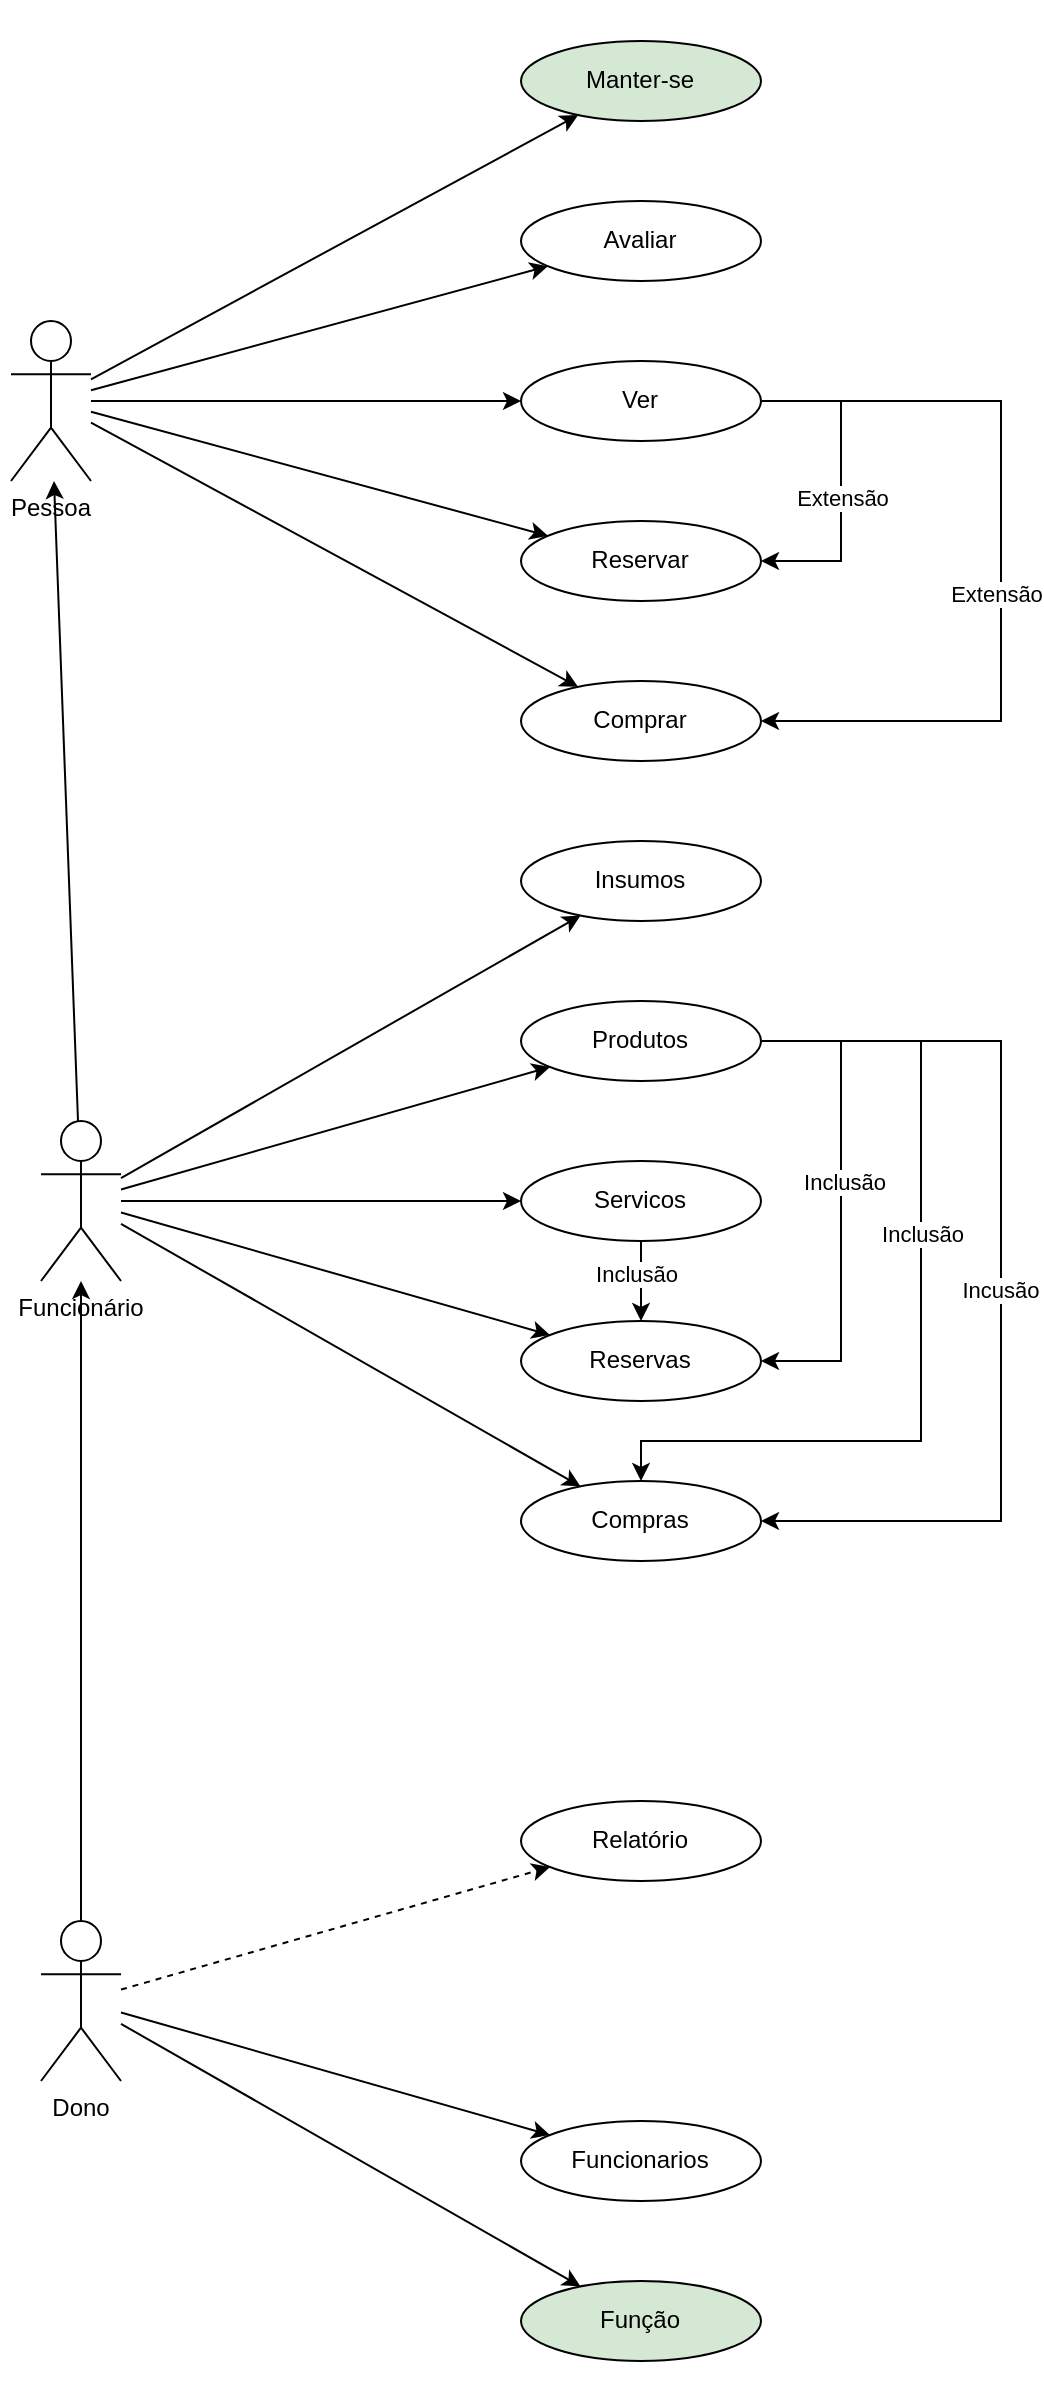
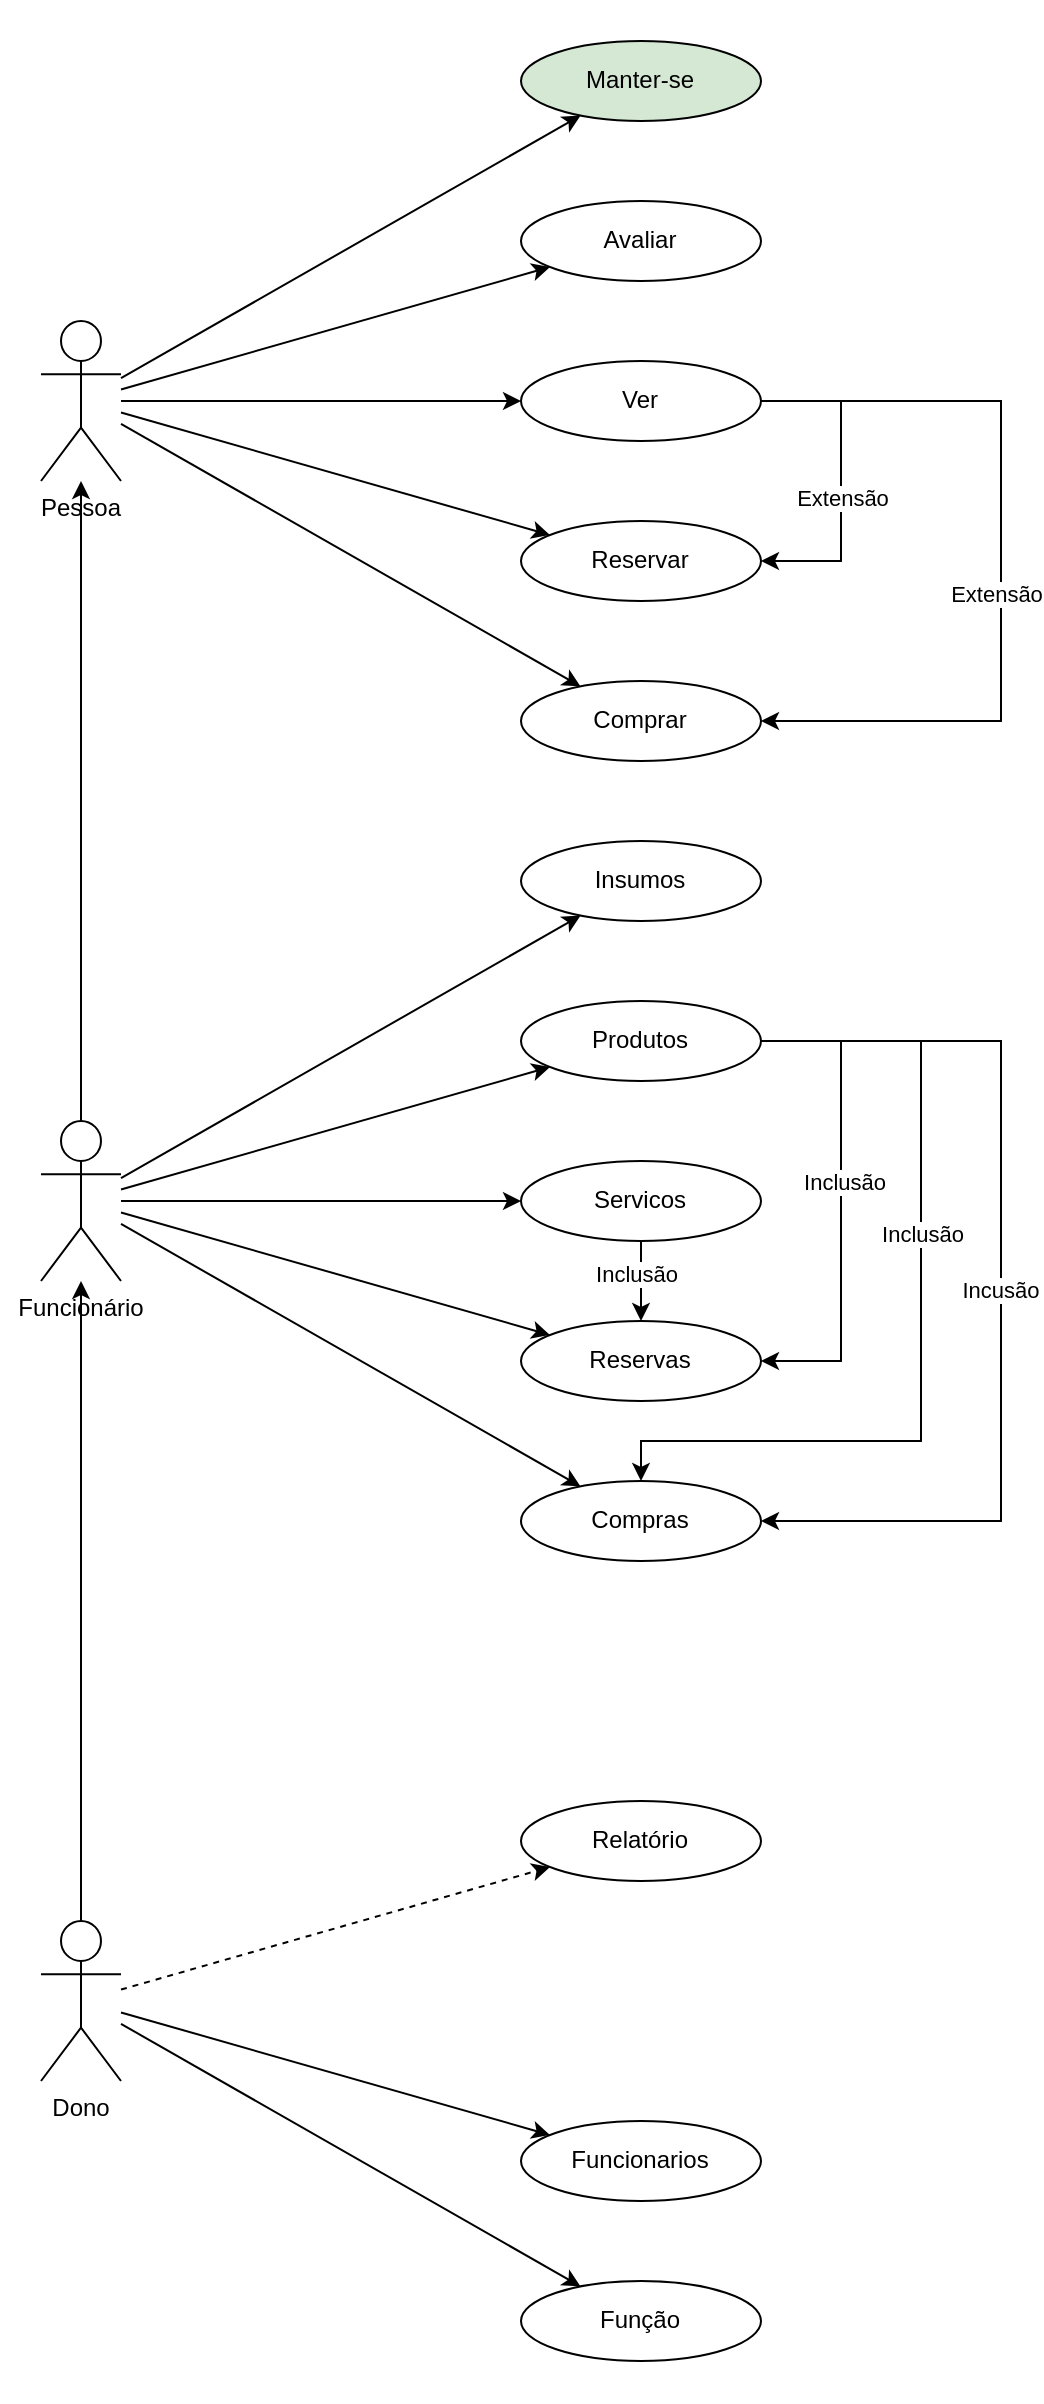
  <mxCell id="0" />
  <mxCell id="1" parent="0" />
  <mxCell id="2" style="rounded=0;orthogonalLoop=1;jettySize=auto;html=1;" edge="1" parent="1" source="7" target="28"><mxGeometry relative="1" as="geometry" /></mxCell>
  <mxCell id="3" style="rounded=0;orthogonalLoop=1;jettySize=auto;html=1;" edge="1" parent="1" source="7" target="20"><mxGeometry relative="1" as="geometry" /></mxCell>
  <mxCell id="4" style="rounded=0;orthogonalLoop=1;jettySize=auto;html=1;" edge="1" parent="1" source="7" target="21"><mxGeometry relative="1" as="geometry" /></mxCell>
  <mxCell id="5" style="rounded=0;orthogonalLoop=1;jettySize=auto;html=1;" edge="1" parent="1" source="7" target="27"><mxGeometry relative="1" as="geometry" /></mxCell>
  <mxCell id="6" style="rounded=0;orthogonalLoop=1;jettySize=auto;html=1;" edge="1" parent="1" source="7" target="26"><mxGeometry relative="1" as="geometry" /></mxCell>
- <mxCell id="7" value="Pessoa" style="shape=umlActor;verticalLabelPosition=bottom;verticalAlign=top;html=1;outlineConnect=0;" parent="1" vertex="1"><mxGeometry x="5" y="160" width="40" height="80" as="geometry" /></mxCell>
+ <mxCell id="7" value="Pessoa" style="shape=umlActor;verticalLabelPosition=bottom;verticalAlign=top;html=1;outlineConnect=0;" parent="1" vertex="1"><mxGeometry x="20" y="160" width="40" height="80" as="geometry" /></mxCell>
  <mxCell id="8" style="rounded=0;orthogonalLoop=1;jettySize=auto;html=1;exitX=0.5;exitY=0;exitDx=0;exitDy=0;exitPerimeter=0;" parent="1" source="12" target="19" edge="1"><mxGeometry relative="1" as="geometry" /></mxCell>
  <mxCell id="9" style="rounded=0;orthogonalLoop=1;jettySize=auto;html=1;" edge="1" parent="1" source="12" target="42"><mxGeometry relative="1" as="geometry" /></mxCell>
  <mxCell id="10" style="rounded=0;orthogonalLoop=1;jettySize=auto;html=1;dashed=1;" edge="1" parent="1" source="12" target="43"><mxGeometry relative="1" as="geometry" /></mxCell>
  <mxCell id="11" style="rounded=0;orthogonalLoop=1;jettySize=auto;html=1;" edge="1" parent="1" source="12" target="44"><mxGeometry relative="1" as="geometry" /></mxCell>
  <mxCell id="12" value="Dono" style="shape=umlActor;verticalLabelPosition=bottom;verticalAlign=top;html=1;outlineConnect=0;" parent="1" vertex="1"><mxGeometry x="20" y="960" width="40" height="80" as="geometry" /></mxCell>
  <mxCell id="13" style="rounded=0;orthogonalLoop=1;jettySize=auto;html=1;" parent="1" source="19" target="7" edge="1"><mxGeometry relative="1" as="geometry" /></mxCell>
  <mxCell id="14" style="rounded=0;orthogonalLoop=1;jettySize=auto;html=1;" edge="1" parent="1" source="19" target="29"><mxGeometry relative="1" as="geometry" /></mxCell>
  <mxCell id="15" style="rounded=0;orthogonalLoop=1;jettySize=auto;html=1;" edge="1" parent="1" source="19" target="41"><mxGeometry relative="1" as="geometry" /></mxCell>
  <mxCell id="16" style="rounded=0;orthogonalLoop=1;jettySize=auto;html=1;" edge="1" parent="1" source="19" target="36"><mxGeometry relative="1" as="geometry" /></mxCell>
  <mxCell id="17" style="rounded=0;orthogonalLoop=1;jettySize=auto;html=1;" edge="1" parent="1" source="19" target="40"><mxGeometry relative="1" as="geometry" /></mxCell>
  <mxCell id="18" style="rounded=0;orthogonalLoop=1;jettySize=auto;html=1;" edge="1" parent="1" source="19" target="39"><mxGeometry relative="1" as="geometry" /></mxCell>
  <mxCell id="19" value="Funcionário" style="shape=umlActor;verticalLabelPosition=bottom;verticalAlign=top;html=1;outlineConnect=0;" parent="1" vertex="1"><mxGeometry x="20" y="560" width="40" height="80" as="geometry" /></mxCell>
  <mxCell id="20" value="Manter-se" style="ellipse;whiteSpace=wrap;html=1;fillColor=#d5e8d4;" vertex="1" parent="1"><mxGeometry x="260" y="20" width="120" height="40" as="geometry" /></mxCell>
  <mxCell id="21" value="Avaliar" style="ellipse;whiteSpace=wrap;html=1;" vertex="1" parent="1"><mxGeometry x="260" y="100" width="120" height="40" as="geometry" /></mxCell>
  <mxCell id="22" style="edgeStyle=orthogonalEdgeStyle;rounded=0;orthogonalLoop=1;jettySize=auto;html=1;" edge="1" parent="1" source="26" target="27"><mxGeometry relative="1" as="geometry"><Array as="points"><mxPoint x="420" y="200" /><mxPoint x="420" y="280" /></Array></mxGeometry></mxCell>
  <mxCell id="23" value="Extensão" style="edgeLabel;html=1;align=center;verticalAlign=middle;resizable=0;points=[];" vertex="1" connectable="0" parent="22"><mxGeometry x="0.106" relative="1" as="geometry"><mxPoint as="offset" /></mxGeometry></mxCell>
  <mxCell id="24" style="edgeStyle=orthogonalEdgeStyle;rounded=0;orthogonalLoop=1;jettySize=auto;html=1;" edge="1" parent="1" source="26" target="28"><mxGeometry relative="1" as="geometry"><Array as="points"><mxPoint x="500" y="200" /><mxPoint x="500" y="360" /></Array></mxGeometry></mxCell>
  <mxCell id="25" value="Extensão" style="edgeLabel;html=1;align=center;verticalAlign=middle;resizable=0;points=[];" vertex="1" connectable="0" parent="24"><mxGeometry x="0.08" y="-3" relative="1" as="geometry"><mxPoint as="offset" /></mxGeometry></mxCell>
  <mxCell id="26" value="Ver" style="ellipse;whiteSpace=wrap;html=1;" vertex="1" parent="1"><mxGeometry x="260" y="180" width="120" height="40" as="geometry" /></mxCell>
  <mxCell id="27" value="Reservar" style="ellipse;whiteSpace=wrap;html=1;" vertex="1" parent="1"><mxGeometry x="260" y="260" width="120" height="40" as="geometry" /></mxCell>
  <mxCell id="28" value="Comprar" style="ellipse;whiteSpace=wrap;html=1;" vertex="1" parent="1"><mxGeometry x="260" y="340" width="120" height="40" as="geometry" /></mxCell>
  <mxCell id="29" value="Insumos" style="ellipse;whiteSpace=wrap;html=1;" vertex="1" parent="1"><mxGeometry x="260" y="420" width="120" height="40" as="geometry" /></mxCell>
  <mxCell id="30" style="edgeStyle=orthogonalEdgeStyle;rounded=0;orthogonalLoop=1;jettySize=auto;html=1;" edge="1" parent="1" source="36" target="40"><mxGeometry relative="1" as="geometry"><Array as="points"><mxPoint x="420" y="520" /><mxPoint x="420" y="680" /></Array></mxGeometry></mxCell>
  <mxCell id="31" value="Inclusão" style="edgeLabel;html=1;align=center;verticalAlign=middle;resizable=0;points=[];" vertex="1" connectable="0" parent="30"><mxGeometry x="-0.082" y="1" relative="1" as="geometry"><mxPoint as="offset" /></mxGeometry></mxCell>
  <mxCell id="32" style="edgeStyle=orthogonalEdgeStyle;rounded=0;orthogonalLoop=1;jettySize=auto;html=1;" edge="1" parent="1" source="36" target="41"><mxGeometry relative="1" as="geometry"><Array as="points"><mxPoint x="500" y="520" /><mxPoint x="500" y="760" /></Array></mxGeometry></mxCell>
  <mxCell id="33" value="Incusão" style="edgeLabel;html=1;align=center;verticalAlign=middle;resizable=0;points=[];" vertex="1" connectable="0" parent="32"><mxGeometry x="0.018" y="-1" relative="1" as="geometry"><mxPoint as="offset" /></mxGeometry></mxCell>
  <mxCell id="34" style="edgeStyle=orthogonalEdgeStyle;rounded=0;orthogonalLoop=1;jettySize=auto;html=1;" edge="1" parent="1" source="36" target="41"><mxGeometry relative="1" as="geometry"><Array as="points"><mxPoint x="460" y="520" /><mxPoint x="460" y="720" /><mxPoint x="320" y="720" /></Array></mxGeometry></mxCell>
  <mxCell id="35" value="Inclusão" style="edgeLabel;html=1;align=center;verticalAlign=middle;resizable=0;points=[];" vertex="1" connectable="0" parent="34"><mxGeometry x="-0.2" relative="1" as="geometry"><mxPoint as="offset" /></mxGeometry></mxCell>
  <mxCell id="36" value="Produtos" style="ellipse;whiteSpace=wrap;html=1;" vertex="1" parent="1"><mxGeometry x="260" y="500" width="120" height="40" as="geometry" /></mxCell>
  <mxCell id="37" style="edgeStyle=orthogonalEdgeStyle;rounded=0;orthogonalLoop=1;jettySize=auto;html=1;" edge="1" parent="1" source="39" target="40"><mxGeometry relative="1" as="geometry"><Array as="points"><mxPoint x="320" y="640" /><mxPoint x="320" y="640" /></Array></mxGeometry></mxCell>
  <mxCell id="38" value="Inclusão" style="edgeLabel;html=1;align=center;verticalAlign=middle;resizable=0;points=[];" vertex="1" connectable="0" parent="37"><mxGeometry x="-0.2" y="-3" relative="1" as="geometry"><mxPoint as="offset" /></mxGeometry></mxCell>
  <mxCell id="39" value="Servicos" style="ellipse;whiteSpace=wrap;html=1;" vertex="1" parent="1"><mxGeometry x="260" y="580" width="120" height="40" as="geometry" /></mxCell>
  <mxCell id="40" value="Reservas" style="ellipse;whiteSpace=wrap;html=1;" vertex="1" parent="1"><mxGeometry x="260" y="660" width="120" height="40" as="geometry" /></mxCell>
  <mxCell id="41" value="Compras" style="ellipse;whiteSpace=wrap;html=1;" vertex="1" parent="1"><mxGeometry x="260" y="740" width="120" height="40" as="geometry" /></mxCell>
  <mxCell id="42" value="Funcionarios" style="ellipse;whiteSpace=wrap;html=1;" vertex="1" parent="1"><mxGeometry x="260" y="1060" width="120" height="40" as="geometry" /></mxCell>
  <mxCell id="43" value="Relatório" style="ellipse;whiteSpace=wrap;html=1;" vertex="1" parent="1"><mxGeometry x="260" y="900" width="120" height="40" as="geometry" /></mxCell>
- <mxCell id="44" value="Função" style="ellipse;whiteSpace=wrap;html=1;fillColor=#d5e8d4;" vertex="1" parent="1"><mxGeometry x="260" y="1140" width="120" height="40" as="geometry" /></mxCell>
+ <mxCell id="44" value="Função" style="ellipse;whiteSpace=wrap;html=1;" vertex="1" parent="1"><mxGeometry x="260" y="1140" width="120" height="40" as="geometry" /></mxCell>
